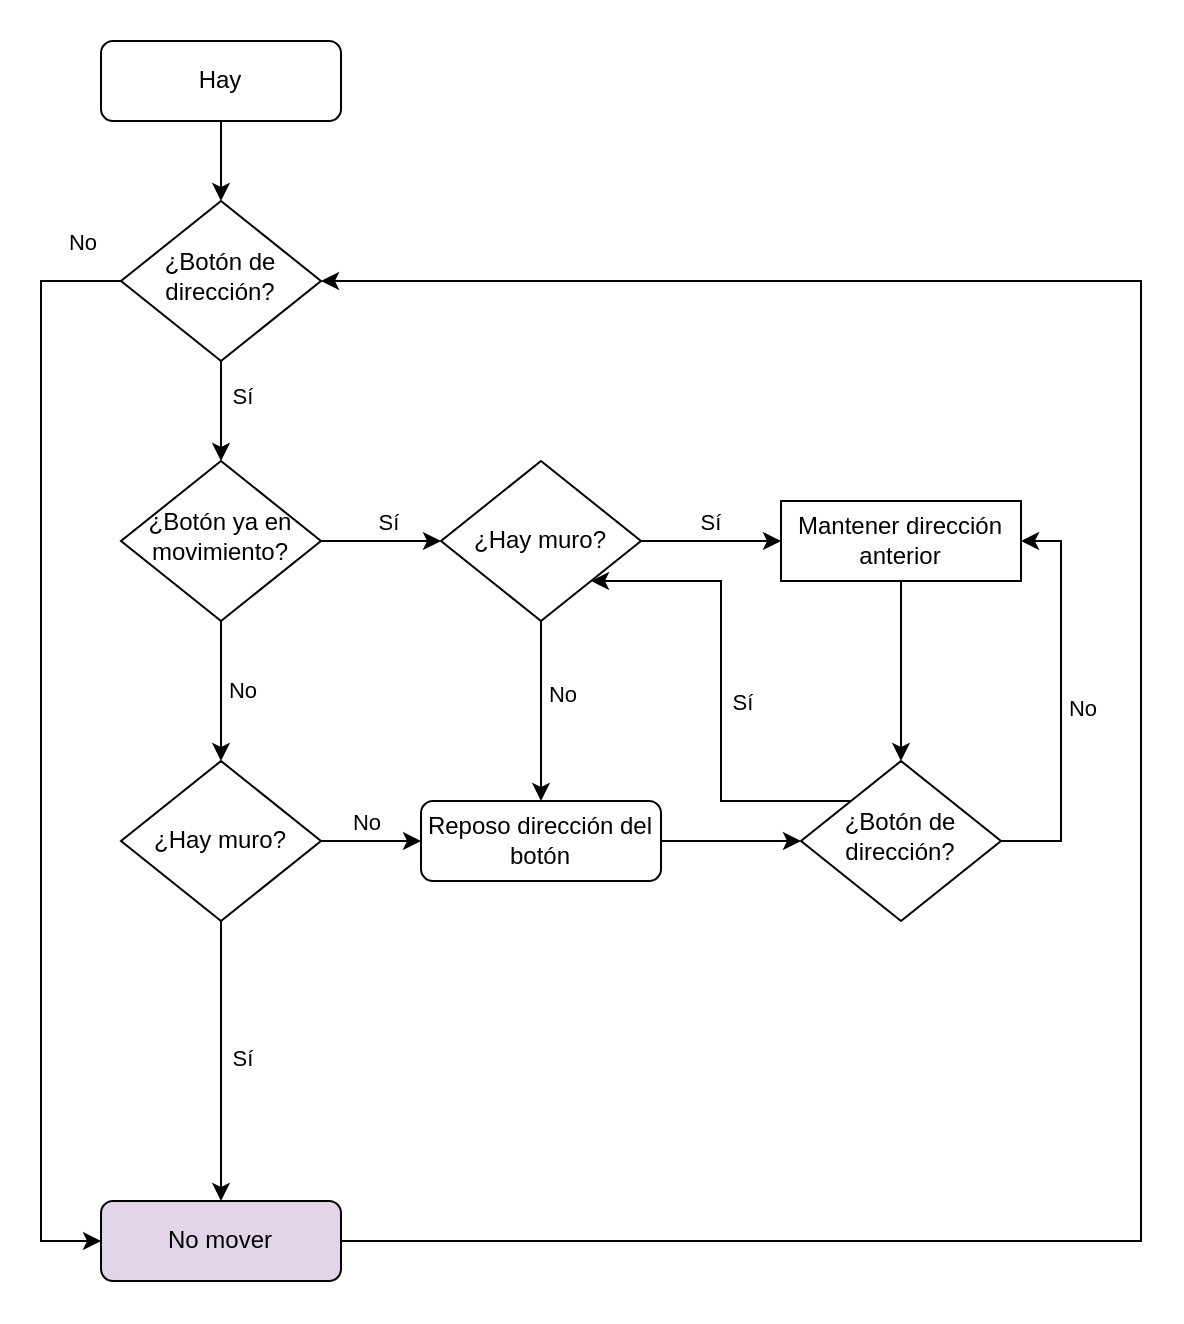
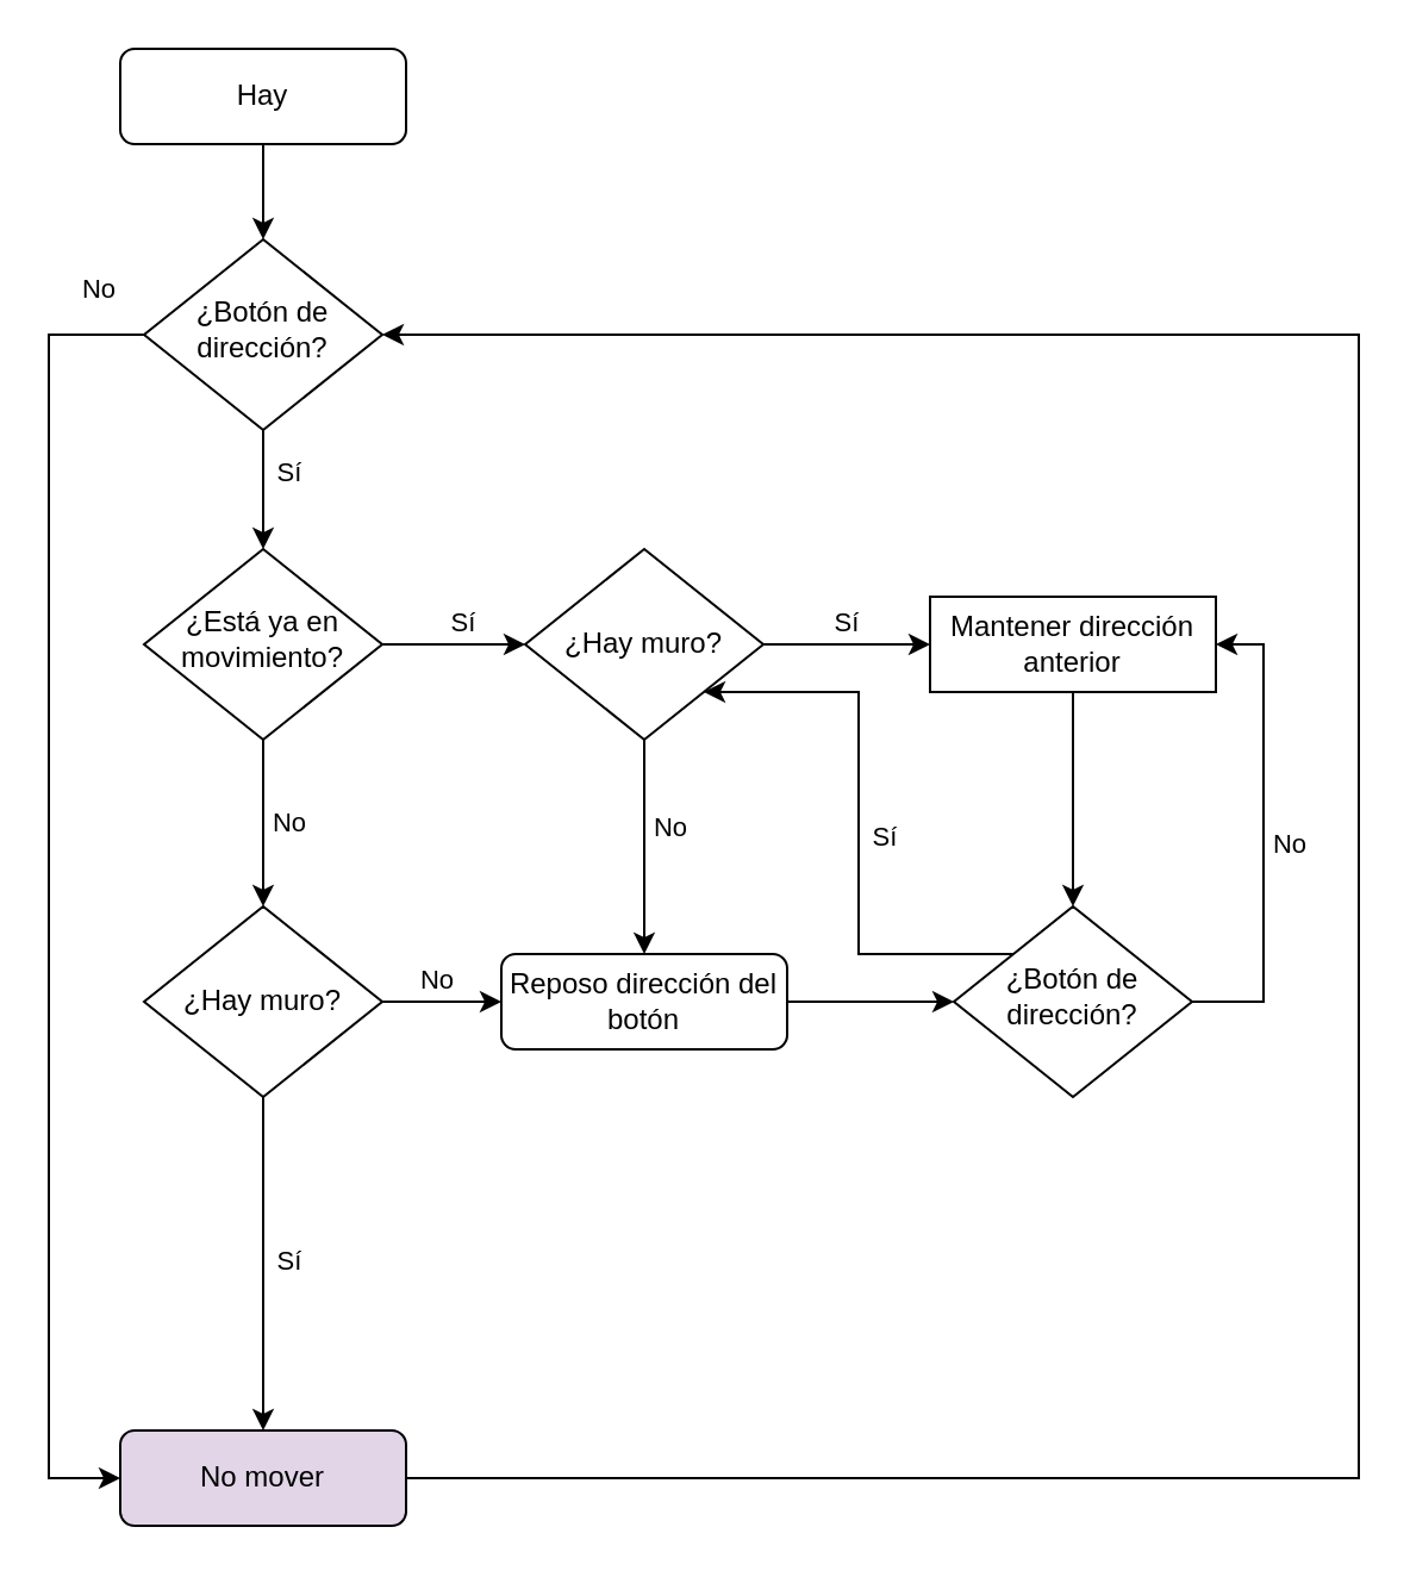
  <mxCell id="0" />
  <mxCell id="1" parent="0" />
  <mxCell id="2" style="edgeStyle=orthogonalEdgeStyle;rounded=0;orthogonalLoop=1;jettySize=auto;html=1;exitX=0.5;exitY=1;exitDx=0;exitDy=0;entryX=0.5;entryY=0;entryDx=0;entryDy=0;" edge="1" parent="1" source="3" target="8"><mxGeometry relative="1" as="geometry" /></mxCell>
  <mxCell id="3" value="Hay" style="rounded=1;whiteSpace=wrap;html=1;fontSize=12;glass=0;strokeWidth=1;shadow=0;" parent="1" vertex="1"><mxGeometry x="50" y="20" width="120" height="40" as="geometry" /></mxCell>
  <mxCell id="4" style="edgeStyle=orthogonalEdgeStyle;rounded=0;orthogonalLoop=1;jettySize=auto;html=1;exitX=0;exitY=0.5;exitDx=0;exitDy=0;entryX=0;entryY=0.5;entryDx=0;entryDy=0;" edge="1" parent="1" source="8" target="21"><mxGeometry relative="1" as="geometry"><mxPoint x="140" y="370" as="targetPoint" /><Array as="points"><mxPoint x="20" y="140" /><mxPoint x="20" y="620" /></Array></mxGeometry></mxCell>
  <mxCell id="5" value="No" style="edgeLabel;html=1;align=center;verticalAlign=middle;resizable=0;points=[];" vertex="1" connectable="0" parent="4"><mxGeometry x="-0.107" y="2" relative="1" as="geometry"><mxPoint x="18" y="-226" as="offset" /></mxGeometry></mxCell>
  <mxCell id="6" style="edgeStyle=orthogonalEdgeStyle;rounded=0;orthogonalLoop=1;jettySize=auto;html=1;exitX=0.5;exitY=1;exitDx=0;exitDy=0;entryX=0.5;entryY=0;entryDx=0;entryDy=0;" edge="1" parent="1" source="8" target="15"><mxGeometry relative="1" as="geometry"><Array as="points"><mxPoint x="110" y="200" /><mxPoint x="110" y="200" /></Array></mxGeometry></mxCell>
  <mxCell id="7" value="Sí" style="edgeLabel;html=1;align=center;verticalAlign=middle;resizable=0;points=[];" vertex="1" connectable="0" parent="6"><mxGeometry x="-0.336" y="3" relative="1" as="geometry"><mxPoint x="7" as="offset" /></mxGeometry></mxCell>
  <mxCell id="8" value="¿Botón de dirección?" style="rhombus;whiteSpace=wrap;html=1;shadow=0;fontFamily=Helvetica;fontSize=12;align=center;strokeWidth=1;spacing=6;spacingTop=-4;" parent="1" vertex="1"><mxGeometry x="60" y="100" width="100" height="80" as="geometry" /></mxCell>
  <mxCell id="9" value="" style="edgeStyle=orthogonalEdgeStyle;rounded=0;orthogonalLoop=1;jettySize=auto;html=1;" edge="1" parent="1" source="10" target="34"><mxGeometry relative="1" as="geometry" /></mxCell>
  <mxCell id="10" value="Reposo dirección del botón" style="rounded=1;whiteSpace=wrap;html=1;fontSize=12;glass=0;strokeWidth=1;shadow=0;" vertex="1" parent="1"><mxGeometry x="210" y="400" width="120" height="40" as="geometry" /></mxCell>
  <mxCell id="11" value="" style="edgeStyle=orthogonalEdgeStyle;rounded=0;orthogonalLoop=1;jettySize=auto;html=1;" edge="1" parent="1" source="15" target="22"><mxGeometry relative="1" as="geometry" /></mxCell>
  <mxCell id="12" value="No" style="edgeLabel;html=1;align=center;verticalAlign=middle;resizable=0;points=[];" vertex="1" connectable="0" parent="11"><mxGeometry x="-0.147" relative="1" as="geometry"><mxPoint x="10" y="4" as="offset" /></mxGeometry></mxCell>
  <mxCell id="13" value="" style="edgeStyle=orthogonalEdgeStyle;rounded=0;orthogonalLoop=1;jettySize=auto;html=1;entryX=0;entryY=0.5;entryDx=0;entryDy=0;" edge="1" parent="1" source="15" target="27"><mxGeometry relative="1" as="geometry"><mxPoint x="330" y="260" as="targetPoint" /></mxGeometry></mxCell>
  <mxCell id="14" value="Sí" style="edgeLabel;html=1;align=center;verticalAlign=middle;resizable=0;points=[];" vertex="1" connectable="0" parent="13"><mxGeometry x="0.097" y="-1" relative="1" as="geometry"><mxPoint y="-11" as="offset" /></mxGeometry></mxCell>
- <mxCell id="15" value="¿Botón ya en movimiento?" style="rhombus;whiteSpace=wrap;html=1;shadow=0;fontFamily=Helvetica;fontSize=12;align=center;strokeWidth=1;spacing=6;spacingTop=-4;" vertex="1" parent="1"><mxGeometry x="60" y="230" width="100" height="80" as="geometry" /></mxCell>
+ <mxCell id="15" value="¿Está ya en movimiento?" style="rhombus;whiteSpace=wrap;html=1;shadow=0;fontFamily=Helvetica;fontSize=12;align=center;strokeWidth=1;spacing=6;spacingTop=-4;" vertex="1" parent="1"><mxGeometry x="60" y="230" width="100" height="80" as="geometry" /></mxCell>
  <mxCell id="16" style="edgeStyle=orthogonalEdgeStyle;rounded=0;orthogonalLoop=1;jettySize=auto;html=1;exitX=0.5;exitY=1;exitDx=0;exitDy=0;entryX=0.5;entryY=0;entryDx=0;entryDy=0;" edge="1" source="22" target="21" parent="1"><mxGeometry relative="1" as="geometry"><mxPoint x="200" y="490" as="targetPoint" /></mxGeometry></mxCell>
  <mxCell id="17" value="Sí" style="edgeLabel;html=1;align=center;verticalAlign=middle;resizable=0;points=[];" vertex="1" connectable="0" parent="16"><mxGeometry x="-0.032" relative="1" as="geometry"><mxPoint x="10" as="offset" /></mxGeometry></mxCell>
  <mxCell id="18" style="edgeStyle=orthogonalEdgeStyle;rounded=0;orthogonalLoop=1;jettySize=auto;html=1;exitX=1;exitY=0.5;exitDx=0;exitDy=0;entryX=0;entryY=0.5;entryDx=0;entryDy=0;" edge="1" source="22" parent="1" target="10"><mxGeometry relative="1" as="geometry"><mxPoint x="310" y="400" as="targetPoint" /></mxGeometry></mxCell>
  <mxCell id="19" value="No" style="edgeLabel;html=1;align=center;verticalAlign=middle;resizable=0;points=[];" vertex="1" connectable="0" parent="18"><mxGeometry x="-0.12" y="-1" relative="1" as="geometry"><mxPoint y="-11" as="offset" /></mxGeometry></mxCell>
  <mxCell id="20" style="edgeStyle=orthogonalEdgeStyle;rounded=0;orthogonalLoop=1;jettySize=auto;html=1;entryX=1;entryY=0.5;entryDx=0;entryDy=0;" edge="1" parent="1" source="21" target="8"><mxGeometry relative="1" as="geometry"><Array as="points"><mxPoint x="570" y="620" /><mxPoint x="570" y="140" /></Array></mxGeometry></mxCell>
  <mxCell id="21" value="No mover" style="rounded=1;whiteSpace=wrap;html=1;fontSize=12;glass=0;strokeWidth=1;shadow=0;fillColor=#e1d5e7;" vertex="1" parent="1"><mxGeometry x="50" y="600" width="120" height="40" as="geometry" /></mxCell>
  <mxCell id="22" value="¿Hay muro?" style="rhombus;whiteSpace=wrap;html=1;" vertex="1" parent="1"><mxGeometry x="60" y="380" width="100" height="80" as="geometry" /></mxCell>
  <mxCell id="23" value="" style="edgeStyle=orthogonalEdgeStyle;rounded=0;orthogonalLoop=1;jettySize=auto;html=1;" edge="1" parent="1" source="27" target="10"><mxGeometry relative="1" as="geometry" /></mxCell>
  <mxCell id="24" value="No" style="edgeLabel;html=1;align=center;verticalAlign=middle;resizable=0;points=[];" vertex="1" connectable="0" parent="23"><mxGeometry x="0.108" relative="1" as="geometry"><mxPoint x="10" y="-14" as="offset" /></mxGeometry></mxCell>
  <mxCell id="25" value="" style="edgeStyle=orthogonalEdgeStyle;rounded=0;orthogonalLoop=1;jettySize=auto;html=1;" edge="1" parent="1" source="27" target="29"><mxGeometry relative="1" as="geometry" /></mxCell>
  <mxCell id="26" value="Sí" style="edgeLabel;html=1;align=center;verticalAlign=middle;resizable=0;points=[];" vertex="1" connectable="0" parent="25"><mxGeometry x="-0.038" y="-4" relative="1" as="geometry"><mxPoint y="-14" as="offset" /></mxGeometry></mxCell>
  <mxCell id="27" value="¿Hay muro?" style="rhombus;whiteSpace=wrap;html=1;" vertex="1" parent="1"><mxGeometry x="220" y="230" width="100" height="80" as="geometry" /></mxCell>
  <mxCell id="28" value="" style="edgeStyle=orthogonalEdgeStyle;rounded=0;orthogonalLoop=1;jettySize=auto;html=1;" edge="1" parent="1" source="29" target="34"><mxGeometry relative="1" as="geometry" /></mxCell>
  <mxCell id="29" value="Mantener dirección anterior" style="whiteSpace=wrap;html=1;fontSize=12;glass=0;strokeWidth=1;shadow=0;rounded=0;" vertex="1" parent="1"><mxGeometry x="390" y="250" width="120" height="40" as="geometry" /></mxCell>
  <mxCell id="30" style="edgeStyle=orthogonalEdgeStyle;rounded=0;orthogonalLoop=1;jettySize=auto;html=1;exitX=0;exitY=0;exitDx=0;exitDy=0;entryX=1;entryY=1;entryDx=0;entryDy=0;" edge="1" parent="1" source="34" target="27"><mxGeometry relative="1" as="geometry"><Array as="points"><mxPoint x="360" y="400" /><mxPoint x="360" y="290" /></Array></mxGeometry></mxCell>
  <mxCell id="31" value="Sí" style="edgeLabel;html=1;align=center;verticalAlign=middle;resizable=0;points=[];" vertex="1" connectable="0" parent="30"><mxGeometry x="-0.13" y="-3" relative="1" as="geometry"><mxPoint x="7" y="-11" as="offset" /></mxGeometry></mxCell>
  <mxCell id="32" style="edgeStyle=orthogonalEdgeStyle;rounded=0;orthogonalLoop=1;jettySize=auto;html=1;entryX=1;entryY=0.5;entryDx=0;entryDy=0;" edge="1" parent="1" source="34" target="29"><mxGeometry relative="1" as="geometry"><Array as="points"><mxPoint x="530" y="420" /><mxPoint x="530" y="270" /></Array></mxGeometry></mxCell>
  <mxCell id="33" value="No&lt;div&gt;&lt;br&gt;&lt;/div&gt;" style="edgeLabel;html=1;align=center;verticalAlign=middle;resizable=0;points=[];" vertex="1" connectable="0" parent="32"><mxGeometry x="-0.136" y="2" relative="1" as="geometry"><mxPoint x="12" y="-4" as="offset" /></mxGeometry></mxCell>
  <mxCell id="34" value="¿Botón de dirección?" style="rhombus;whiteSpace=wrap;html=1;shadow=0;fontFamily=Helvetica;fontSize=12;align=center;strokeWidth=1;spacing=6;spacingTop=-4;" vertex="1" parent="1"><mxGeometry x="400" y="380" width="100" height="80" as="geometry" /></mxCell>
